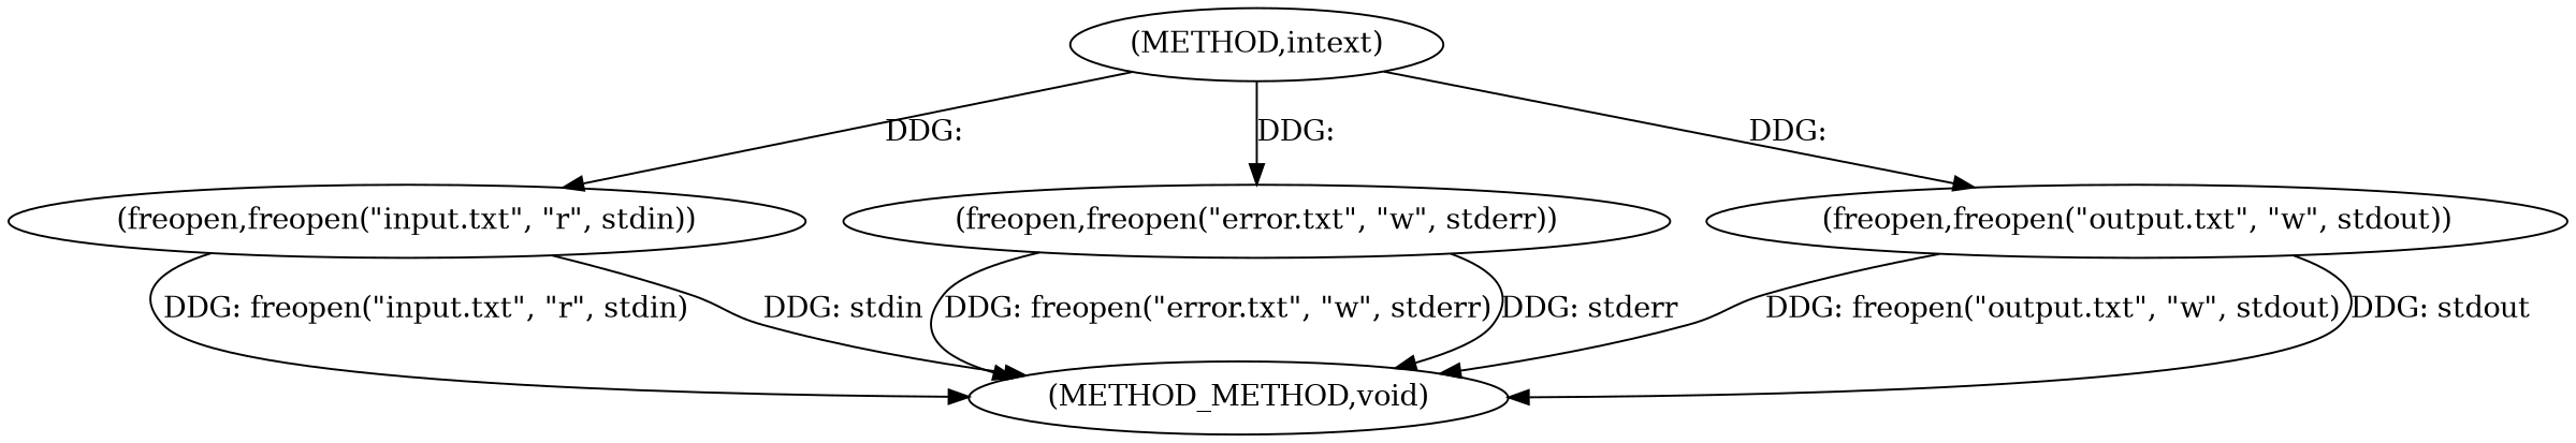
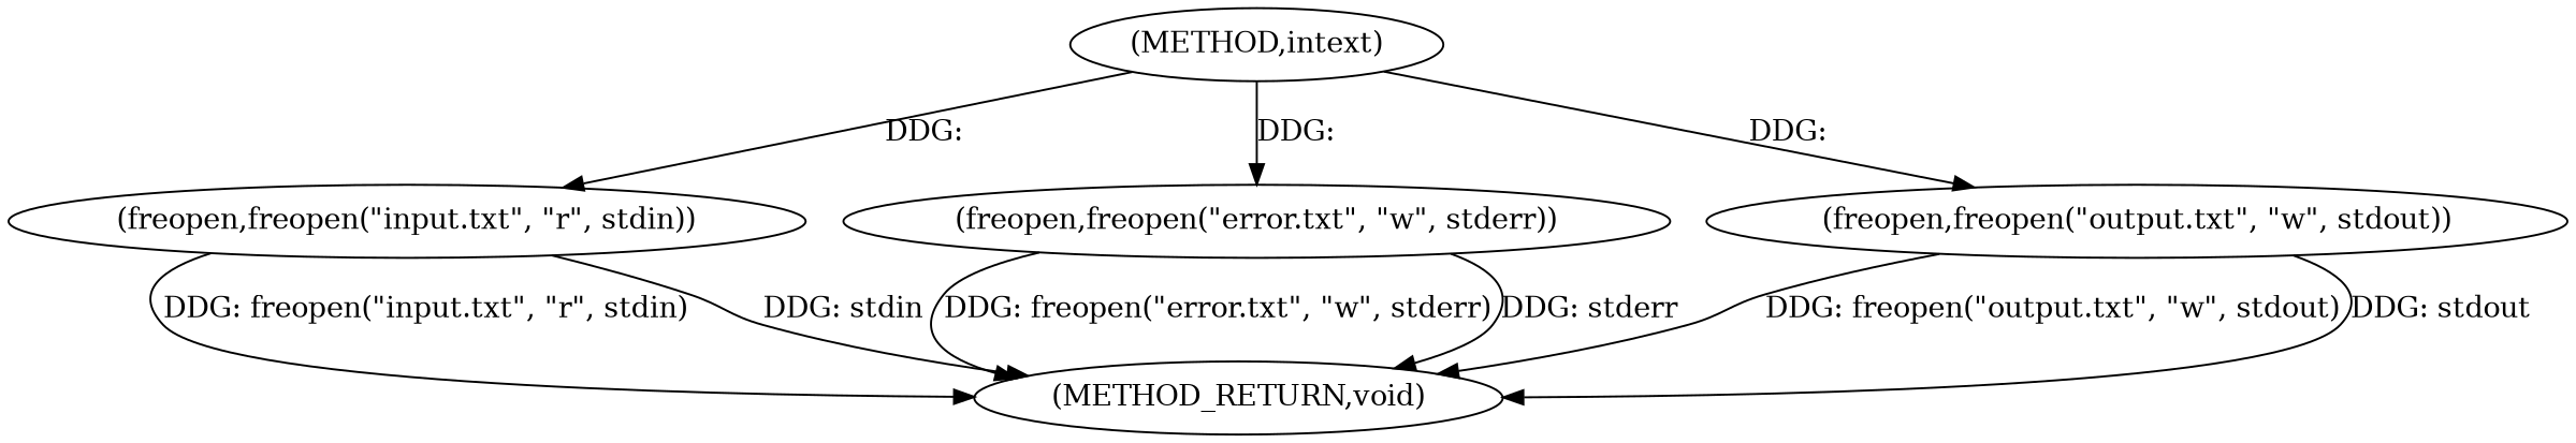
  digraph {
    n1 [label="(METHOD,intext)"]
    n2 [label="(freopen,freopen(\"input.txt\", \"r\", stdin))"]
    n3 [label="(freopen,freopen(\"error.txt\", \"w\", stderr))"]
    n4 [label="(freopen,freopen(\"output.txt\", \"w\", stdout))"]
-   n5 [label="(METHOD_METHOD,void)"]
+   n5 [label="(METHOD_RETURN,void)"]
    n1 -> n2 [label="DDG: "]
    n1 -> n3 [label="DDG: "]
    n1 -> n4 [label="DDG: "]
    n2 -> n5 [label="DDG: freopen(\"input.txt\", \"r\", stdin)"]
    n2 -> n5 [label="DDG: stdin"]
    n3 -> n5 [label="DDG: freopen(\"error.txt\", \"w\", stderr)"]
    n3 -> n5 [label="DDG: stderr"]
    n4 -> n5 [label="DDG: freopen(\"output.txt\", \"w\", stdout)"]
    n4 -> n5 [label="DDG: stdout"]
  }
